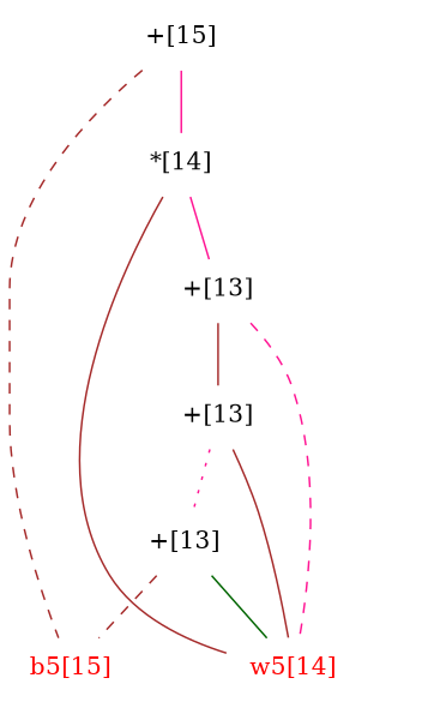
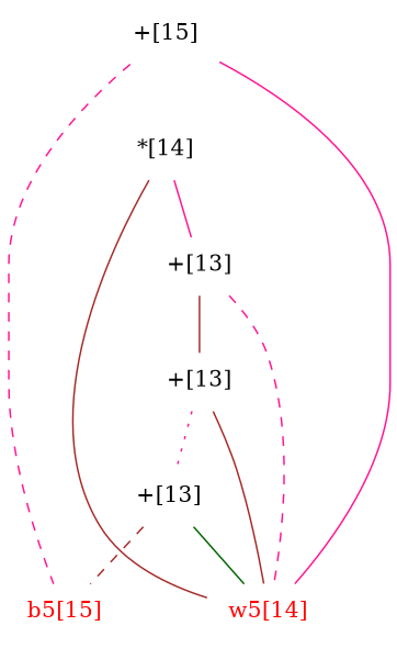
  graph {
    node [shape=none]
    edge [color=brown dir=none style=solid]
    n1 [label=< <font color="black">+[15]</font> >]
    n2 [label=< <font color="red">b5[15]</font> >]
    n3 [label=< <font color="black">*[14]</font> >]
    n4 [label=< <font color="red">w5[14]</font> >]
    n5 [label=< <font color="black">+[13]</font> >]
    n6 [label=< <font color="black">+[13]</font> >]
    n7 [label=< <font color="black">+[13]</font> >]
-   n1 -- n2 [style=dashed]
-   n1 -- n3 [color=deeppink]
+   n1 -- n2 [color=deeppink style=dashed]
+   n1 -- n4 [color=deeppink]
    n3 -- n4
    n3 -- n5 [color=deeppink]
    n5 -- n4 [color=deeppink style=dashed]
    n5 -- n6
    n6 -- n4
    n6 -- n7 [color=deeppink style=dotted]
    n7 -- n2 [style=dashed]
    n7 -- n4 [color=darkgreen]
  }
